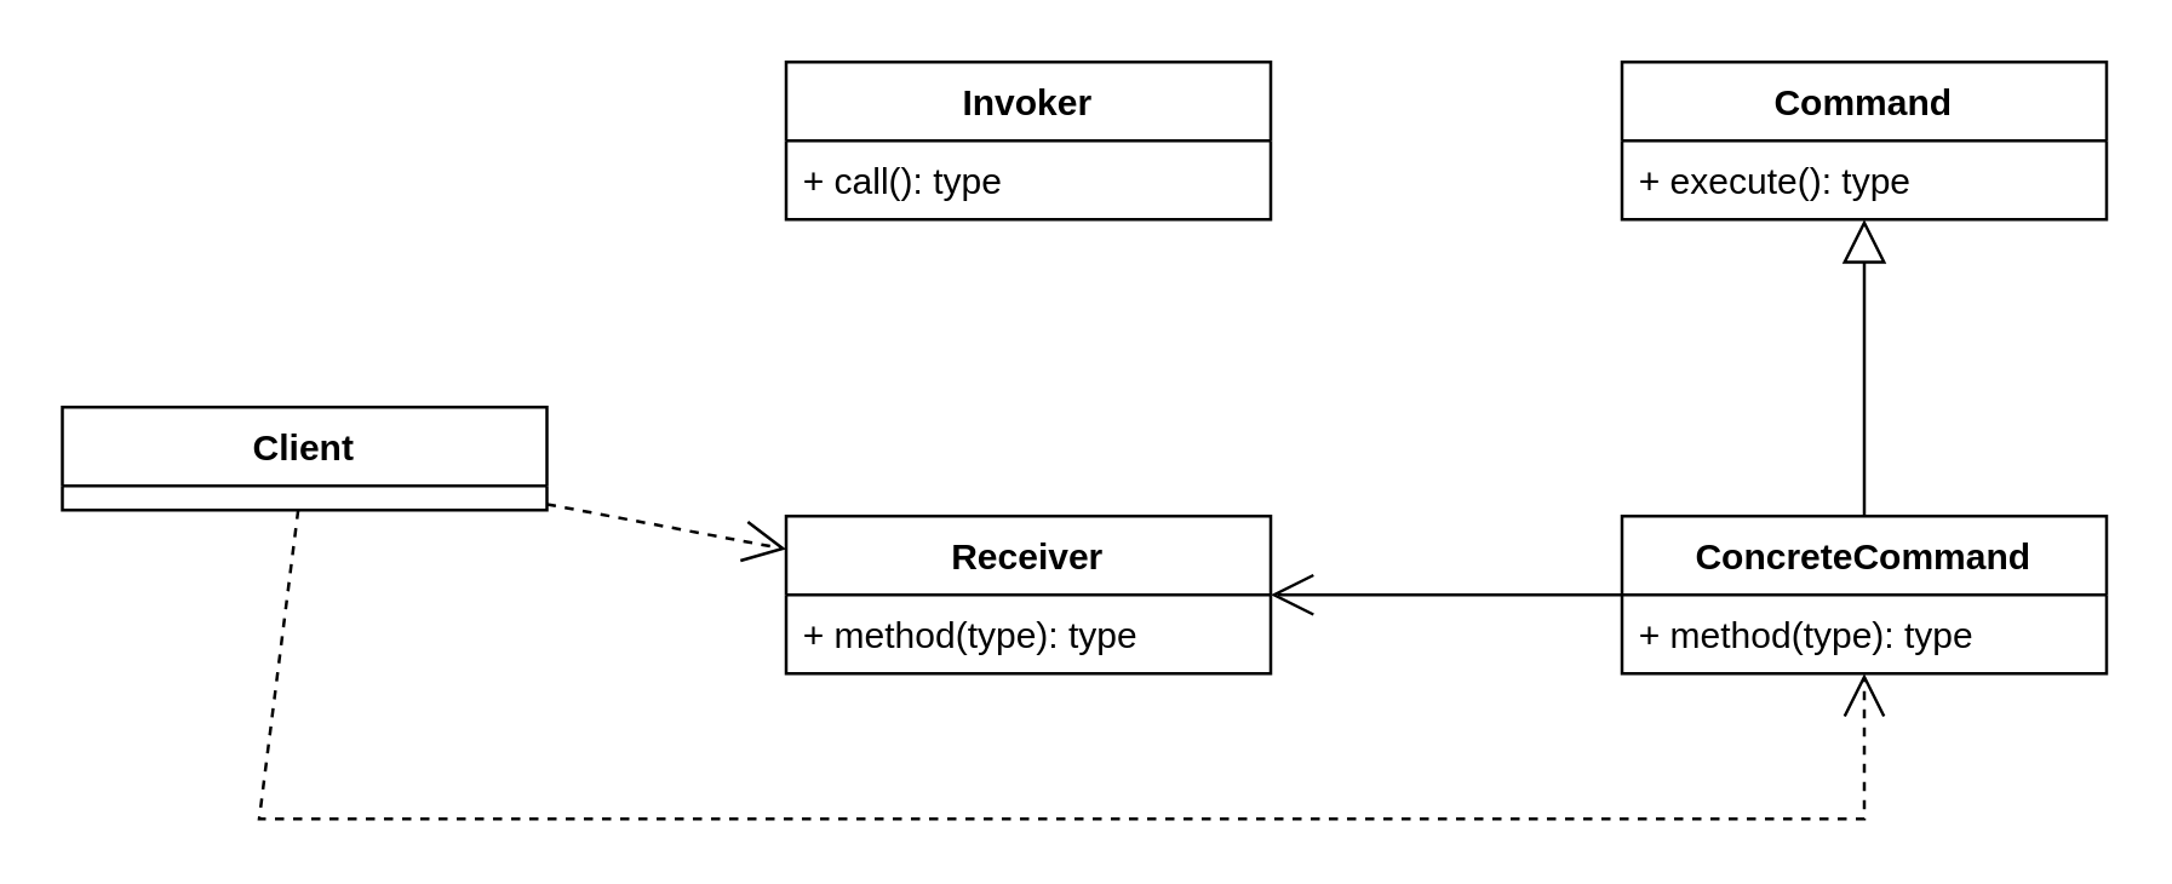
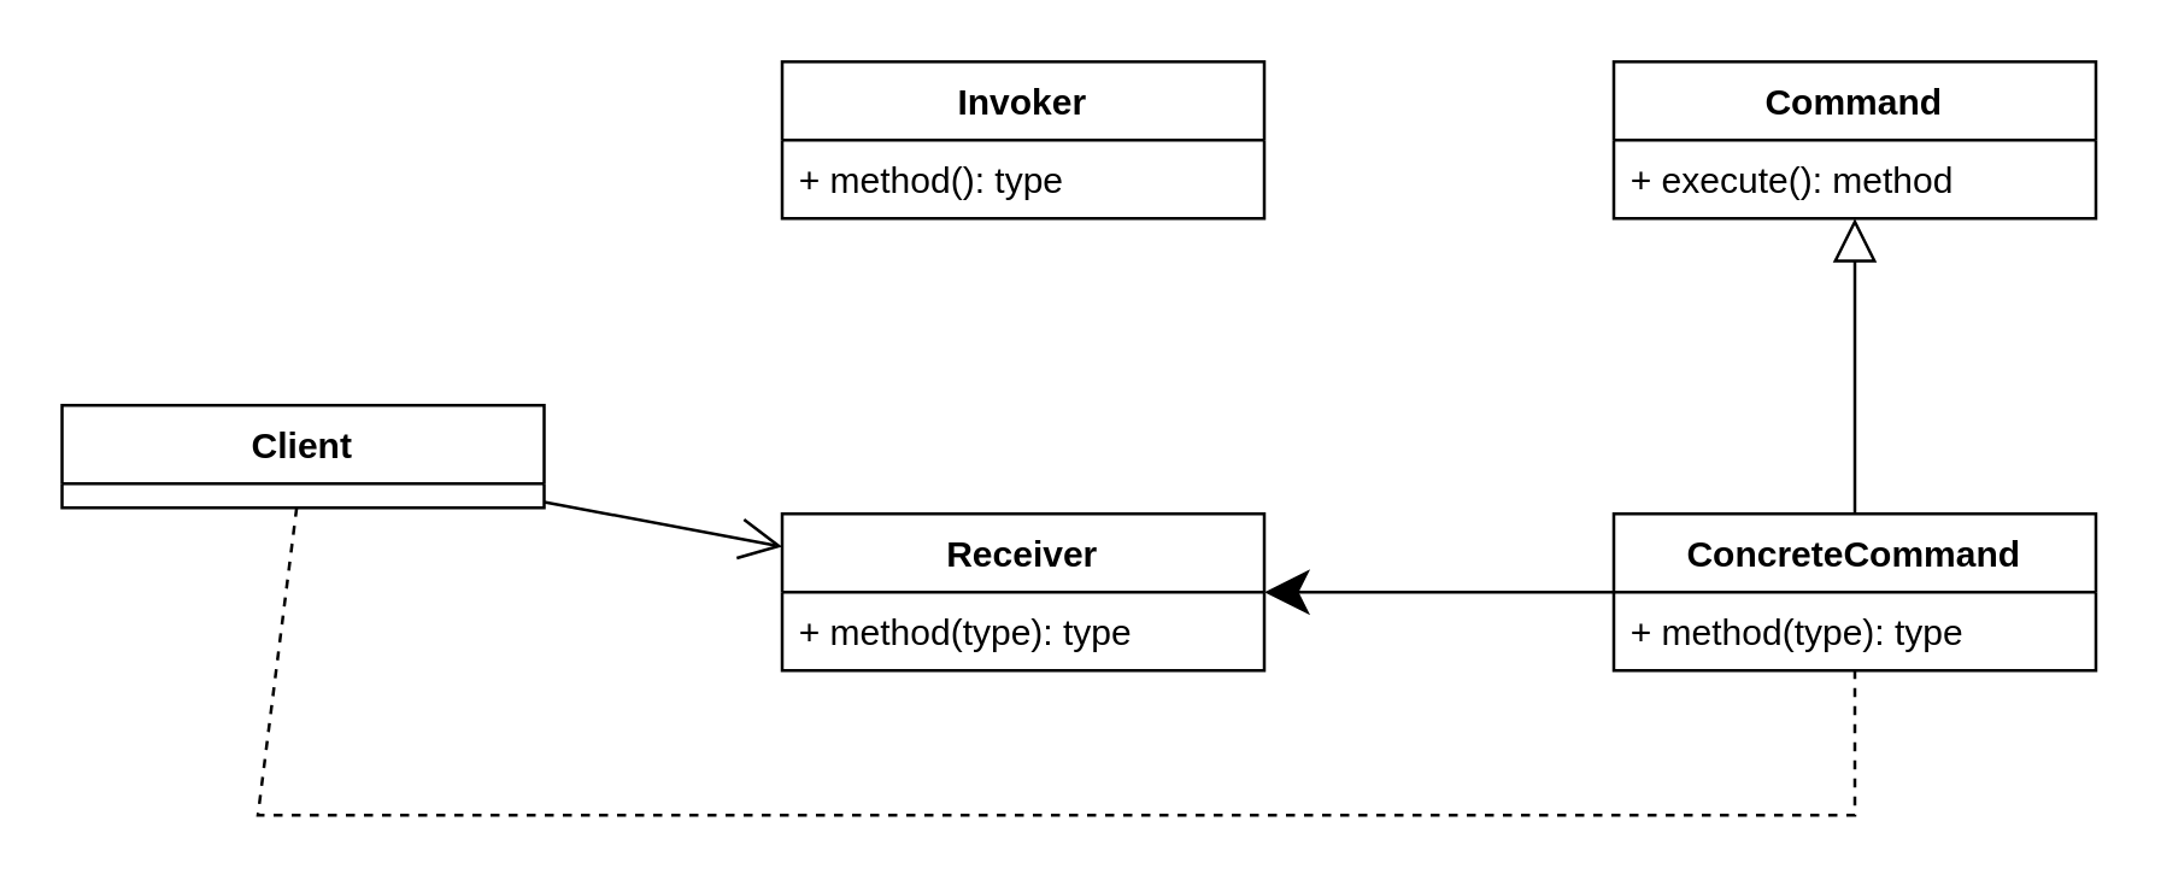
  <mxCell id="0" />
  <mxCell id="1" parent="0" />
  <mxCell id="2" value="Command" style="swimlane;fontStyle=1;align=center;verticalAlign=top;childLayout=stackLayout;horizontal=1;startSize=26;horizontalStack=0;resizeParent=1;resizeParentMax=0;resizeLast=0;collapsible=1;marginBottom=0;whiteSpace=wrap;html=1;labelBackgroundColor=none;" vertex="1" parent="1"><mxGeometry x="535" y="20" width="160" height="52" as="geometry" /></mxCell>
- <mxCell id="3" value="+ execute(): type" style="text;strokeColor=none;fillColor=none;align=left;verticalAlign=top;spacingLeft=4;spacingRight=4;overflow=hidden;rotatable=0;points=[[0,0.5],[1,0.5]];portConstraint=eastwest;whiteSpace=wrap;html=1;labelBackgroundColor=none;" vertex="1" parent="2"><mxGeometry y="26" width="160" height="26" as="geometry" /></mxCell>
+ <mxCell id="3" value="+ execute(): method" style="text;strokeColor=none;fillColor=none;align=left;verticalAlign=top;spacingLeft=4;spacingRight=4;overflow=hidden;rotatable=0;points=[[0,0.5],[1,0.5]];portConstraint=eastwest;whiteSpace=wrap;html=1;labelBackgroundColor=none;" vertex="1" parent="2"><mxGeometry y="26" width="160" height="26" as="geometry" /></mxCell>
  <mxCell id="4" value="ConcreteCommand" style="swimlane;fontStyle=1;align=center;verticalAlign=top;childLayout=stackLayout;horizontal=1;startSize=26;horizontalStack=0;resizeParent=1;resizeParentMax=0;resizeLast=0;collapsible=1;marginBottom=0;whiteSpace=wrap;html=1;labelBackgroundColor=none;" vertex="1" parent="1"><mxGeometry x="535" y="170" width="160" height="52" as="geometry" /></mxCell>
  <mxCell id="5" value="+ method(type): type" style="text;strokeColor=none;fillColor=none;align=left;verticalAlign=top;spacingLeft=4;spacingRight=4;overflow=hidden;rotatable=0;points=[[0,0.5],[1,0.5]];portConstraint=eastwest;whiteSpace=wrap;html=1;labelBackgroundColor=none;" vertex="1" parent="4"><mxGeometry y="26" width="160" height="26" as="geometry" /></mxCell>
  <mxCell id="6" value="" style="endArrow=block;dashed=0;endFill=0;endSize=12;html=1;rounded=0;fontColor=default;labelBackgroundColor=none;" edge="1" parent="1" source="4" target="2"><mxGeometry width="160" relative="1" as="geometry"><mxPoint x="505" y="110" as="sourcePoint" /><mxPoint x="665" y="110" as="targetPoint" /></mxGeometry></mxCell>
  <mxCell id="7" value="Invoker" style="swimlane;fontStyle=1;align=center;verticalAlign=top;childLayout=stackLayout;horizontal=1;startSize=26;horizontalStack=0;resizeParent=1;resizeParentMax=0;resizeLast=0;collapsible=1;marginBottom=0;whiteSpace=wrap;html=1;labelBackgroundColor=none;" vertex="1" parent="1"><mxGeometry x="259" y="20" width="160" height="52" as="geometry" /></mxCell>
- <mxCell id="8" value="+ call(): type" style="text;strokeColor=none;fillColor=none;align=left;verticalAlign=top;spacingLeft=4;spacingRight=4;overflow=hidden;rotatable=0;points=[[0,0.5],[1,0.5]];portConstraint=eastwest;whiteSpace=wrap;html=1;labelBackgroundColor=none;" vertex="1" parent="7"><mxGeometry y="26" width="160" height="26" as="geometry" /></mxCell>
+ <mxCell id="8" value="+ method(): type" style="text;strokeColor=none;fillColor=none;align=left;verticalAlign=top;spacingLeft=4;spacingRight=4;overflow=hidden;rotatable=0;points=[[0,0.5],[1,0.5]];portConstraint=eastwest;whiteSpace=wrap;html=1;labelBackgroundColor=none;" vertex="1" parent="7"><mxGeometry y="26" width="160" height="26" as="geometry" /></mxCell>
  <mxCell id="9" value="Receiver" style="swimlane;fontStyle=1;align=center;verticalAlign=top;childLayout=stackLayout;horizontal=1;startSize=26;horizontalStack=0;resizeParent=1;resizeParentMax=0;resizeLast=0;collapsible=1;marginBottom=0;whiteSpace=wrap;html=1;labelBackgroundColor=none;" vertex="1" parent="1"><mxGeometry x="259" y="170" width="160" height="52" as="geometry" /></mxCell>
  <mxCell id="10" value="+ method(type): type" style="text;strokeColor=none;fillColor=none;align=left;verticalAlign=top;spacingLeft=4;spacingRight=4;overflow=hidden;rotatable=0;points=[[0,0.5],[1,0.5]];portConstraint=eastwest;whiteSpace=wrap;html=1;labelBackgroundColor=none;" vertex="1" parent="9"><mxGeometry y="26" width="160" height="26" as="geometry" /></mxCell>
  <mxCell id="11" value="Client" style="swimlane;fontStyle=1;align=center;verticalAlign=top;childLayout=stackLayout;horizontal=1;startSize=26;horizontalStack=0;resizeParent=1;resizeParentMax=0;resizeLast=0;collapsible=1;marginBottom=0;whiteSpace=wrap;html=1;labelBackgroundColor=none;" vertex="1" parent="1"><mxGeometry x="20" y="134" width="160" height="34" as="geometry" /></mxCell>
- <mxCell id="12" value="" style="endArrow=open;endFill=1;endSize=12;html=1;rounded=0;dashed=1;" edge="1" parent="1" source="11" target="9"><mxGeometry width="160" relative="1" as="geometry"><mxPoint x="95" y="270" as="sourcePoint" /><mxPoint x="255" y="270" as="targetPoint" /></mxGeometry></mxCell>
- <mxCell id="13" value="" style="endArrow=open;endFill=1;endSize=12;html=1;rounded=0;" edge="1" parent="1" source="4" target="9"><mxGeometry width="160" relative="1" as="geometry"><mxPoint x="325" y="270" as="sourcePoint" /><mxPoint x="485" y="270" as="targetPoint" /></mxGeometry></mxCell>
- <mxCell id="14" value="" style="endArrow=open;endFill=1;endSize=12;html=1;rounded=0;dashed=1;" edge="1" parent="1" source="11" target="4"><mxGeometry width="160" relative="1" as="geometry"><mxPoint x="115" y="280" as="sourcePoint" /><mxPoint x="365" y="280" as="targetPoint" /><Array as="points"><mxPoint x="85" y="270" /><mxPoint x="615" y="270" /></Array></mxGeometry></mxCell>
+ <mxCell id="12" value="" style="endArrow=open;endFill=1;endSize=12;html=1;rounded=0;" edge="1" parent="1" source="11" target="9"><mxGeometry width="160" relative="1" as="geometry"><mxPoint x="95" y="270" as="sourcePoint" /><mxPoint x="255" y="270" as="targetPoint" /></mxGeometry></mxCell>
+ <mxCell id="13" value="" style="endArrow=classic;endFill=1;endSize=12;html=1;rounded=0;" edge="1" parent="1" source="4" target="9"><mxGeometry width="160" relative="1" as="geometry"><mxPoint x="325" y="270" as="sourcePoint" /><mxPoint x="485" y="270" as="targetPoint" /></mxGeometry></mxCell>
+ <mxCell id="14" value="" style="endArrow=none;endFill=1;endSize=12;html=1;rounded=0;dashed=1;" edge="1" parent="1" source="11" target="4"><mxGeometry width="160" relative="1" as="geometry"><mxPoint x="115" y="280" as="sourcePoint" /><mxPoint x="365" y="280" as="targetPoint" /><Array as="points"><mxPoint x="85" y="270" /><mxPoint x="615" y="270" /></Array></mxGeometry></mxCell>
